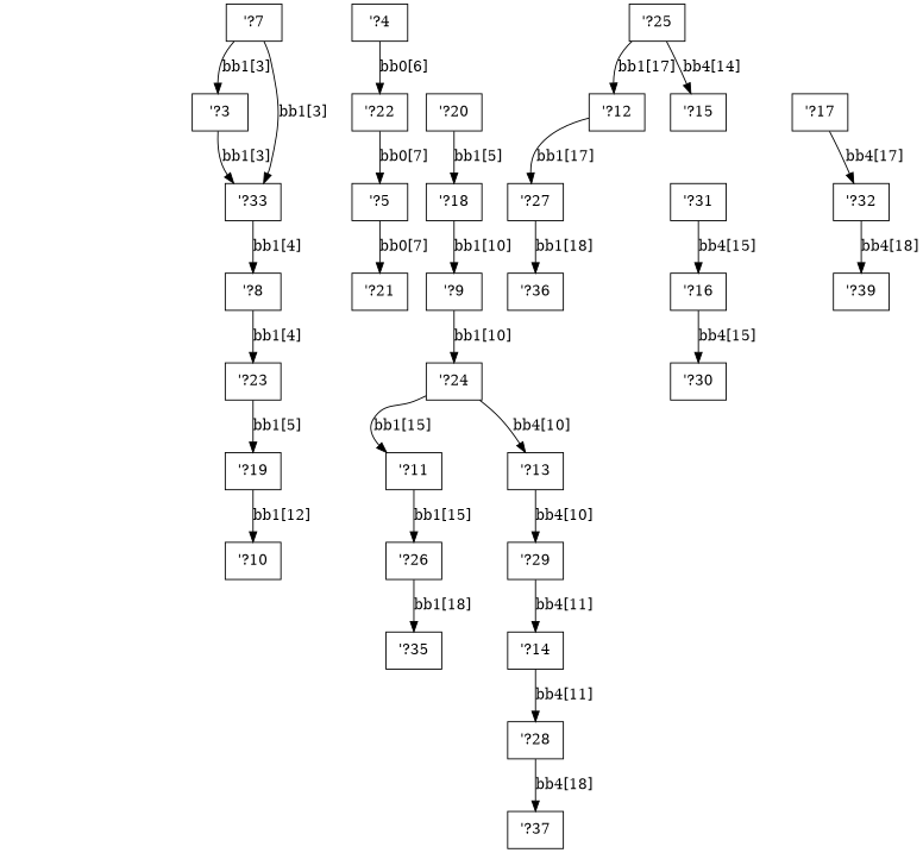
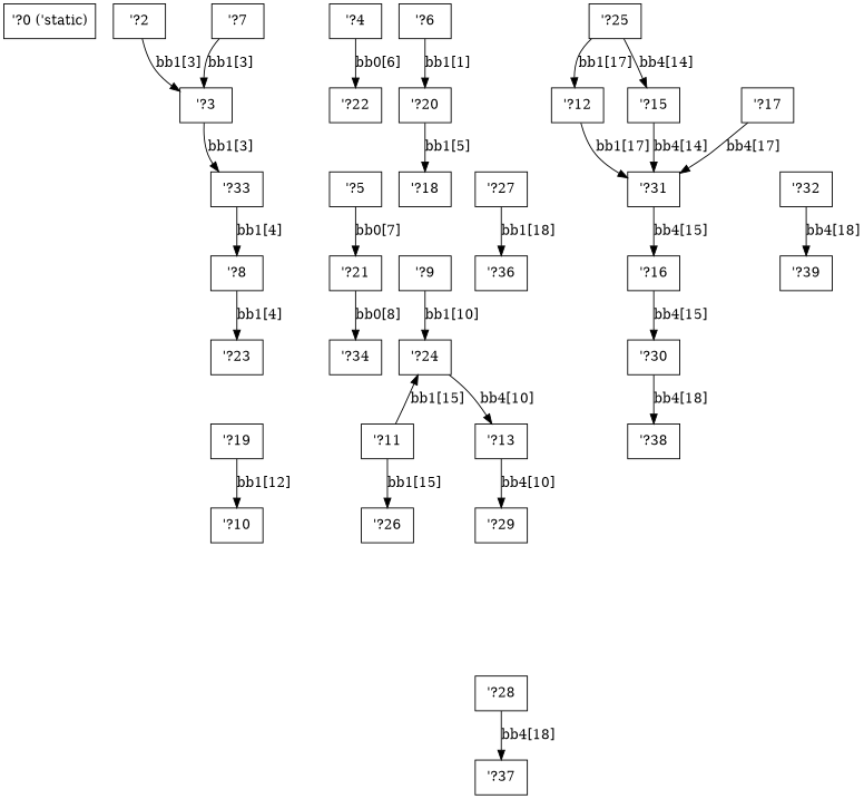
  digraph {
    node [shape=box]
+   n1 [label="\'?0 (\'static)"]
+   n2 [label="\'?2"]
    n3 [label="\'?3"]
    n4 [label="\'?33"]
    n5 [label="\'?7"]
    n6 [label="\'?4"]
    n7 [label="\'?22"]
    n8 [label="\'?5"]
    n9 [label="\'?21"]
+   n10 [label="\'?34"]
+   n11 [label="\'?6"]
    n12 [label="\'?20"]
    n13 [label="\'?18"]
    n14 [label="\'?8"]
    n15 [label="\'?23"]
    n16 [label="\'?19"]
    n17 [label="\'?9"]
    n18 [label="\'?24"]
    n19 [label="\'?11"]
    n20 [label="\'?13"]
    n21 [label="\'?10"]
    n22 [label="\'?25"]
    n23 [label="\'?12"]
    n24 [label="\'?15"]
    n25 [label="\'?26"]
-   n26 [label="\'?35"]
    n27 [label="\'?27"]
    n28 [label="\'?36"]
    n29 [label="\'?29"]
-   n30 [label="\'?14"]
    n31 [label="\'?28"]
    n32 [label="\'?37"]
    n33 [label="\'?31"]
    n34 [label="\'?16"]
    n35 [label="\'?30"]
+   n36 [label="\'?38"]
    n37 [label="\'?17"]
    n38 [label="\'?32"]
    n39 [label="\'?39"]
+   n2 -> n3 [label="bb1[3]"]
    n3 -> n4 [label="bb1[3]"]
    n4 -> n14 [label="bb1[4]"]
    n5 -> n3 [label="bb1[3]"]
-   n5 -> n4 [label="bb1[3]"]
    n6 -> n7 [label="bb0[6]"]
-   n7 -> n8 [label="bb0[7]"]
    n8 -> n9 [label="bb0[7]"]
+   n9 -> n10 [label="bb0[8]"]
+   n11 -> n12 [label="bb1[1]"]
    n12 -> n13 [label="bb1[5]"]
-   n13 -> n17 [label="bb1[10]"]
    n14 -> n15 [label="bb1[4]"]
-   n15 -> n16 [label="bb1[5]"]
    n16 -> n21 [label="bb1[12]"]
    n17 -> n18 [label="bb1[10]"]
-   n18 -> n19 [label="bb1[15]"]
+   n19 -> n18 [label="bb1[15]"]
    n18 -> n20 [label="bb4[10]"]
    n19 -> n25 [label="bb1[15]"]
    n20 -> n29 [label="bb4[10]"]
    n22 -> n23 [label="bb1[17]"]
    n22 -> n24 [label="bb4[14]"]
-   n23 -> n27 [label="bb1[17]"]
-   n25 -> n26 [label="bb1[18]"]
+   n23 -> n33 [label="bb1[17]"]
+   n24 -> n33 [label="bb4[14]"]
    n27 -> n28 [label="bb1[18]"]
-   n29 -> n30 [label="bb4[11]"]
-   n30 -> n31 [label="bb4[11]"]
    n31 -> n32 [label="bb4[18]"]
    n33 -> n34 [label="bb4[15]"]
    n34 -> n35 [label="bb4[15]"]
-   n37 -> n38 [label="bb4[17]"]
+   n35 -> n36 [label="bb4[18]"]
+   n37 -> n33 [label="bb4[17]"]
    n38 -> n39 [label="bb4[18]"]
  }
